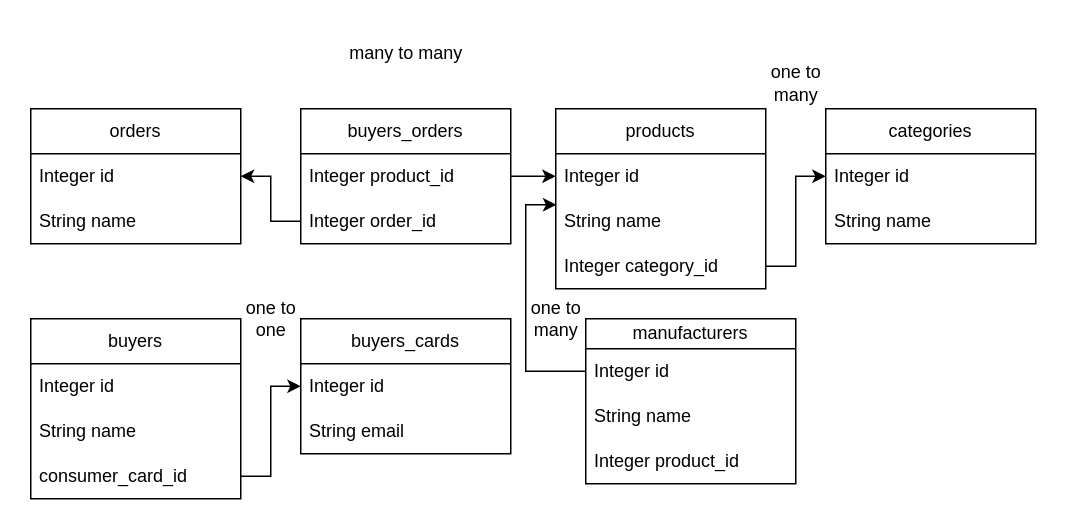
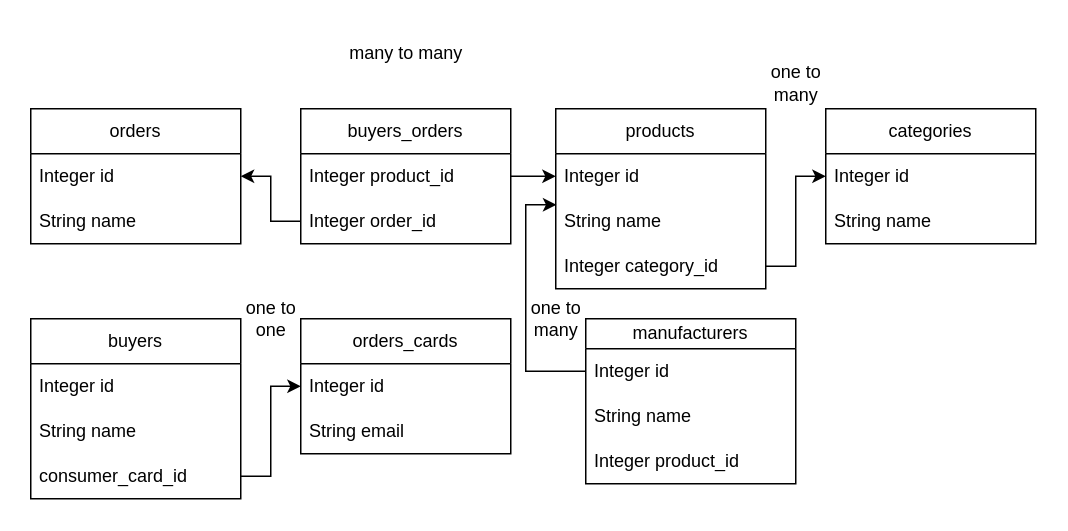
  <mxCell id="0" />
  <mxCell id="1" parent="0" />
  <mxCell id="2" value="orders" style="swimlane;fontStyle=0;childLayout=stackLayout;horizontal=1;startSize=30;horizontalStack=0;resizeParent=1;resizeParentMax=0;resizeLast=0;collapsible=1;marginBottom=0;whiteSpace=wrap;html=1;" parent="1" vertex="1"><mxGeometry x="20" y="72" width="140" height="90" as="geometry" /></mxCell>
  <mxCell id="3" value="Integer id" style="text;strokeColor=none;fillColor=none;align=left;verticalAlign=middle;spacingLeft=4;spacingRight=4;overflow=hidden;points=[[0,0.5],[1,0.5]];portConstraint=eastwest;rotatable=0;whiteSpace=wrap;html=1;" parent="2" vertex="1"><mxGeometry y="30" width="140" height="30" as="geometry" /></mxCell>
  <mxCell id="4" value="String name" style="text;strokeColor=none;fillColor=none;align=left;verticalAlign=middle;spacingLeft=4;spacingRight=4;overflow=hidden;points=[[0,0.5],[1,0.5]];portConstraint=eastwest;rotatable=0;whiteSpace=wrap;html=1;" parent="2" vertex="1"><mxGeometry y="60" width="140" height="30" as="geometry" /></mxCell>
  <mxCell id="5" value="products" style="swimlane;fontStyle=0;childLayout=stackLayout;horizontal=1;startSize=30;horizontalStack=0;resizeParent=1;resizeParentMax=0;resizeLast=0;collapsible=1;marginBottom=0;whiteSpace=wrap;html=1;" parent="1" vertex="1"><mxGeometry x="370" y="72" width="140" height="120" as="geometry" /></mxCell>
  <mxCell id="6" value="Integer id" style="text;strokeColor=none;fillColor=none;align=left;verticalAlign=middle;spacingLeft=4;spacingRight=4;overflow=hidden;points=[[0,0.5],[1,0.5]];portConstraint=eastwest;rotatable=0;whiteSpace=wrap;html=1;" parent="5" vertex="1"><mxGeometry y="30" width="140" height="30" as="geometry" /></mxCell>
  <mxCell id="7" value="String name" style="text;strokeColor=none;fillColor=none;align=left;verticalAlign=middle;spacingLeft=4;spacingRight=4;overflow=hidden;points=[[0,0.5],[1,0.5]];portConstraint=eastwest;rotatable=0;whiteSpace=wrap;html=1;" parent="5" vertex="1"><mxGeometry y="60" width="140" height="30" as="geometry" /></mxCell>
  <mxCell id="8" value="Integer category_id" style="text;strokeColor=none;fillColor=none;align=left;verticalAlign=middle;spacingLeft=4;spacingRight=4;overflow=hidden;points=[[0,0.5],[1,0.5]];portConstraint=eastwest;rotatable=0;whiteSpace=wrap;html=1;" parent="5" vertex="1"><mxGeometry y="90" width="140" height="30" as="geometry" /></mxCell>
  <mxCell id="9" value="categories" style="swimlane;fontStyle=0;childLayout=stackLayout;horizontal=1;startSize=30;horizontalStack=0;resizeParent=1;resizeParentMax=0;resizeLast=0;collapsible=1;marginBottom=0;whiteSpace=wrap;html=1;" parent="1" vertex="1"><mxGeometry x="550" y="72" width="140" height="90" as="geometry" /></mxCell>
  <mxCell id="10" value="Integer id" style="text;strokeColor=none;fillColor=none;align=left;verticalAlign=middle;spacingLeft=4;spacingRight=4;overflow=hidden;points=[[0,0.5],[1,0.5]];portConstraint=eastwest;rotatable=0;whiteSpace=wrap;html=1;" parent="9" vertex="1"><mxGeometry y="30" width="140" height="30" as="geometry" /></mxCell>
  <mxCell id="11" value="String name" style="text;strokeColor=none;fillColor=none;align=left;verticalAlign=middle;spacingLeft=4;spacingRight=4;overflow=hidden;points=[[0,0.5],[1,0.5]];portConstraint=eastwest;rotatable=0;whiteSpace=wrap;html=1;" parent="9" vertex="1"><mxGeometry y="60" width="140" height="30" as="geometry" /></mxCell>
  <mxCell id="12" value="manufacturers" style="swimlane;fontStyle=0;childLayout=stackLayout;horizontal=1;startSize=20;horizontalStack=0;resizeParent=1;resizeParentMax=0;resizeLast=0;collapsible=1;marginBottom=0;whiteSpace=wrap;html=1;" parent="1" vertex="1"><mxGeometry x="390" y="212" width="140" height="110" as="geometry" /></mxCell>
  <mxCell id="13" value="Integer id" style="text;strokeColor=none;fillColor=none;align=left;verticalAlign=middle;spacingLeft=4;spacingRight=4;overflow=hidden;points=[[0,0.5],[1,0.5]];portConstraint=eastwest;rotatable=0;whiteSpace=wrap;html=1;" parent="12" vertex="1"><mxGeometry y="20" width="140" height="30" as="geometry" /></mxCell>
  <mxCell id="14" value="String name" style="text;strokeColor=none;fillColor=none;align=left;verticalAlign=middle;spacingLeft=4;spacingRight=4;overflow=hidden;points=[[0,0.5],[1,0.5]];portConstraint=eastwest;rotatable=0;whiteSpace=wrap;html=1;" parent="12" vertex="1"><mxGeometry y="50" width="140" height="30" as="geometry" /></mxCell>
  <mxCell id="15" value="Integer product_id" style="text;strokeColor=none;fillColor=none;align=left;verticalAlign=middle;spacingLeft=4;spacingRight=4;overflow=hidden;points=[[0,0.5],[1,0.5]];portConstraint=eastwest;rotatable=0;whiteSpace=wrap;html=1;" parent="12" vertex="1"><mxGeometry y="80" width="140" height="30" as="geometry" /></mxCell>
  <mxCell id="16" value="buyers" style="swimlane;fontStyle=0;childLayout=stackLayout;horizontal=1;startSize=30;horizontalStack=0;resizeParent=1;resizeParentMax=0;resizeLast=0;collapsible=1;marginBottom=0;whiteSpace=wrap;html=1;" parent="1" vertex="1"><mxGeometry x="20" y="212" width="140" height="120" as="geometry" /></mxCell>
  <mxCell id="17" value="Integer id" style="text;strokeColor=none;fillColor=none;align=left;verticalAlign=middle;spacingLeft=4;spacingRight=4;overflow=hidden;points=[[0,0.5],[1,0.5]];portConstraint=eastwest;rotatable=0;whiteSpace=wrap;html=1;" parent="16" vertex="1"><mxGeometry y="30" width="140" height="30" as="geometry" /></mxCell>
  <mxCell id="18" value="String name" style="text;strokeColor=none;fillColor=none;align=left;verticalAlign=middle;spacingLeft=4;spacingRight=4;overflow=hidden;points=[[0,0.5],[1,0.5]];portConstraint=eastwest;rotatable=0;whiteSpace=wrap;html=1;" parent="16" vertex="1"><mxGeometry y="60" width="140" height="30" as="geometry" /></mxCell>
  <mxCell id="19" value="consumer_card_id" style="text;strokeColor=none;fillColor=none;align=left;verticalAlign=middle;spacingLeft=4;spacingRight=4;overflow=hidden;points=[[0,0.5],[1,0.5]];portConstraint=eastwest;rotatable=0;whiteSpace=wrap;html=1;" parent="16" vertex="1"><mxGeometry y="90" width="140" height="30" as="geometry" /></mxCell>
- <mxCell id="20" value="buyers_cards" style="swimlane;fontStyle=0;childLayout=stackLayout;horizontal=1;startSize=30;horizontalStack=0;resizeParent=1;resizeParentMax=0;resizeLast=0;collapsible=1;marginBottom=0;whiteSpace=wrap;html=1;" parent="1" vertex="1"><mxGeometry x="200" y="212" width="140" height="90" as="geometry" /></mxCell>
+ <mxCell id="20" value="orders_cards" style="swimlane;fontStyle=0;childLayout=stackLayout;horizontal=1;startSize=30;horizontalStack=0;resizeParent=1;resizeParentMax=0;resizeLast=0;collapsible=1;marginBottom=0;whiteSpace=wrap;html=1;" parent="1" vertex="1"><mxGeometry x="200" y="212" width="140" height="90" as="geometry" /></mxCell>
  <mxCell id="21" value="Integer id" style="text;strokeColor=none;fillColor=none;align=left;verticalAlign=middle;spacingLeft=4;spacingRight=4;overflow=hidden;points=[[0,0.5],[1,0.5]];portConstraint=eastwest;rotatable=0;whiteSpace=wrap;html=1;" parent="20" vertex="1"><mxGeometry y="30" width="140" height="30" as="geometry" /></mxCell>
  <mxCell id="22" value="String email" style="text;strokeColor=none;fillColor=none;align=left;verticalAlign=middle;spacingLeft=4;spacingRight=4;overflow=hidden;points=[[0,0.5],[1,0.5]];portConstraint=eastwest;rotatable=0;whiteSpace=wrap;html=1;" parent="20" vertex="1"><mxGeometry y="60" width="140" height="30" as="geometry" /></mxCell>
  <mxCell id="23" value="one to&lt;br&gt;one" style="text;html=1;align=center;verticalAlign=middle;resizable=0;points=[];autosize=1;strokeColor=none;fillColor=none;" parent="1" vertex="1"><mxGeometry x="150" y="192" width="60" height="40" as="geometry" /></mxCell>
  <mxCell id="24" value="one to&lt;br&gt;many" style="text;html=1;align=center;verticalAlign=middle;resizable=0;points=[];autosize=1;strokeColor=none;fillColor=none;" parent="1" vertex="1"><mxGeometry x="340" y="192" width="60" height="40" as="geometry" /></mxCell>
  <mxCell id="25" value="buyers_orders" style="swimlane;fontStyle=0;childLayout=stackLayout;horizontal=1;startSize=30;horizontalStack=0;resizeParent=1;resizeParentMax=0;resizeLast=0;collapsible=1;marginBottom=0;whiteSpace=wrap;html=1;" parent="1" vertex="1"><mxGeometry x="200" y="72" width="140" height="90" as="geometry" /></mxCell>
  <mxCell id="26" value="Integer product_id" style="text;strokeColor=none;fillColor=none;align=left;verticalAlign=middle;spacingLeft=4;spacingRight=4;overflow=hidden;points=[[0,0.5],[1,0.5]];portConstraint=eastwest;rotatable=0;whiteSpace=wrap;html=1;" parent="25" vertex="1"><mxGeometry y="30" width="140" height="30" as="geometry" /></mxCell>
  <mxCell id="27" value="Integer order_id" style="text;strokeColor=none;fillColor=none;align=left;verticalAlign=middle;spacingLeft=4;spacingRight=4;overflow=hidden;points=[[0,0.5],[1,0.5]];portConstraint=eastwest;rotatable=0;whiteSpace=wrap;html=1;" parent="25" vertex="1"><mxGeometry y="60" width="140" height="30" as="geometry" /></mxCell>
  <mxCell id="28" style="edgeStyle=orthogonalEdgeStyle;rounded=0;orthogonalLoop=1;jettySize=auto;html=1;entryX=0;entryY=0.5;entryDx=0;entryDy=0;" parent="1" source="26" target="6" edge="1"><mxGeometry relative="1" as="geometry" /></mxCell>
  <mxCell id="29" style="edgeStyle=orthogonalEdgeStyle;rounded=0;orthogonalLoop=1;jettySize=auto;html=1;entryX=1;entryY=0.5;entryDx=0;entryDy=0;" parent="1" source="27" target="3" edge="1"><mxGeometry relative="1" as="geometry" /></mxCell>
  <mxCell id="30" value="many to many" style="text;html=1;align=center;verticalAlign=middle;resizable=0;points=[];autosize=1;strokeColor=none;fillColor=none;" parent="1" vertex="1"><mxGeometry x="220" y="20" width="100" height="30" as="geometry" /></mxCell>
  <mxCell id="31" style="edgeStyle=orthogonalEdgeStyle;rounded=0;orthogonalLoop=1;jettySize=auto;html=1;entryX=0.003;entryY=0.133;entryDx=0;entryDy=0;entryPerimeter=0;" parent="1" source="13" target="7" edge="1"><mxGeometry relative="1" as="geometry" /></mxCell>
  <mxCell id="32" style="edgeStyle=orthogonalEdgeStyle;rounded=0;orthogonalLoop=1;jettySize=auto;html=1;exitX=1;exitY=0.5;exitDx=0;exitDy=0;entryX=0;entryY=0.5;entryDx=0;entryDy=0;" parent="1" source="19" target="21" edge="1"><mxGeometry relative="1" as="geometry" /></mxCell>
  <mxCell id="33" style="edgeStyle=orthogonalEdgeStyle;rounded=0;orthogonalLoop=1;jettySize=auto;html=1;entryX=0;entryY=0.5;entryDx=0;entryDy=0;" parent="1" source="8" target="10" edge="1"><mxGeometry relative="1" as="geometry" /></mxCell>
  <mxCell id="34" value="one to&lt;br&gt;many" style="text;html=1;align=center;verticalAlign=middle;resizable=0;points=[];autosize=1;strokeColor=none;fillColor=none;" parent="1" vertex="1"><mxGeometry x="500" y="35" width="60" height="40" as="geometry" /></mxCell>
